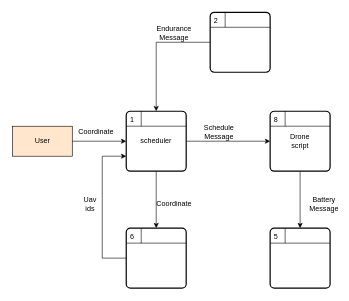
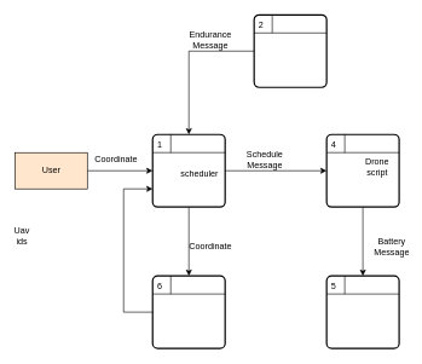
  <mxCell id="0" />
  <mxCell id="1" parent="0" />
  <mxCell id="2" style="edgeStyle=orthogonalEdgeStyle;rounded=0;orthogonalLoop=1;jettySize=auto;html=1;exitX=1;exitY=0.5;exitDx=0;exitDy=0;entryX=0;entryY=0.5;entryDx=0;entryDy=0;" edge="1" parent="1" source="3" target="6"><mxGeometry relative="1" as="geometry" /></mxCell>
  <mxCell id="3" value="User" style="html=1;dashed=0;whitespace=wrap;fillColor=#ffe6cc;" vertex="1" parent="1"><mxGeometry x="20" y="210" width="100" height="50" as="geometry" /></mxCell>
  <mxCell id="4" style="edgeStyle=orthogonalEdgeStyle;rounded=0;orthogonalLoop=1;jettySize=auto;html=1;entryX=0.5;entryY=0;entryDx=0;entryDy=0;" edge="1" parent="1" source="6" target="19"><mxGeometry relative="1" as="geometry" /></mxCell>
  <mxCell id="5" style="edgeStyle=orthogonalEdgeStyle;rounded=0;orthogonalLoop=1;jettySize=auto;html=1;exitX=1;exitY=0.5;exitDx=0;exitDy=0;entryX=0;entryY=0.5;entryDx=0;entryDy=0;" edge="1" parent="1" source="6" target="26"><mxGeometry relative="1" as="geometry" /></mxCell>
  <mxCell id="6" value="" style="rounded=1;whiteSpace=wrap;html=1;absoluteArcSize=1;arcSize=14;strokeWidth=2;" vertex="1" parent="1"><mxGeometry x="210" y="185" width="100" height="100" as="geometry" /></mxCell>
  <mxCell id="7" value="" style="endArrow=none;html=1;exitX=0;exitY=0.25;exitDx=0;exitDy=0;entryX=1;entryY=0.25;entryDx=0;entryDy=0;" edge="1" parent="1" source="6" target="6"><mxGeometry width="50" height="50" relative="1" as="geometry"><mxPoint x="410" y="410" as="sourcePoint" /><mxPoint x="460" y="360" as="targetPoint" /></mxGeometry></mxCell>
  <mxCell id="8" value="" style="endArrow=none;html=1;entryX=0.25;entryY=0;entryDx=0;entryDy=0;" edge="1" parent="1" target="6"><mxGeometry width="50" height="50" relative="1" as="geometry"><mxPoint x="235" y="210" as="sourcePoint" /><mxPoint x="460" y="360" as="targetPoint" /></mxGeometry></mxCell>
  <mxCell id="9" value="1" style="text;html=1;strokeColor=none;fillColor=none;align=center;verticalAlign=middle;whiteSpace=wrap;rounded=0;" vertex="1" parent="1"><mxGeometry x="200" y="190" width="40" height="20" as="geometry" /></mxCell>
- <mxCell id="10" value="scheduler" style="text;html=1;strokeColor=none;fillColor=none;align=center;verticalAlign=middle;whiteSpace=wrap;rounded=0;" vertex="1" parent="1"><mxGeometry x="240" y="225" width="40" height="20" as="geometry" /></mxCell>
+ <mxCell id="10" value="scheduler" style="text;html=1;strokeColor=none;fillColor=none;align=center;verticalAlign=middle;whiteSpace=wrap;rounded=0;" vertex="1" parent="1"><mxGeometry x="255" y="230" width="40" height="20" as="geometry" /></mxCell>
  <mxCell id="11" style="edgeStyle=orthogonalEdgeStyle;rounded=0;orthogonalLoop=1;jettySize=auto;html=1;exitX=0;exitY=0.5;exitDx=0;exitDy=0;entryX=0.5;entryY=0;entryDx=0;entryDy=0;" edge="1" parent="1" source="12" target="6"><mxGeometry relative="1" as="geometry" /></mxCell>
  <mxCell id="12" value="" style="rounded=1;whiteSpace=wrap;html=1;absoluteArcSize=1;arcSize=14;strokeWidth=2;" vertex="1" parent="1"><mxGeometry x="350" y="20" width="100" height="100" as="geometry" /></mxCell>
  <mxCell id="13" value="" style="endArrow=none;html=1;exitX=0;exitY=0.25;exitDx=0;exitDy=0;entryX=1;entryY=0.25;entryDx=0;entryDy=0;" edge="1" source="12" target="12" parent="1"><mxGeometry width="50" height="50" relative="1" as="geometry"><mxPoint x="550" y="245" as="sourcePoint" /><mxPoint x="600" y="195" as="targetPoint" /></mxGeometry></mxCell>
  <mxCell id="14" value="" style="endArrow=none;html=1;entryX=0.25;entryY=0;entryDx=0;entryDy=0;" edge="1" target="12" parent="1"><mxGeometry width="50" height="50" relative="1" as="geometry"><mxPoint x="375" y="45" as="sourcePoint" /><mxPoint x="600" y="195" as="targetPoint" /></mxGeometry></mxCell>
  <mxCell id="15" value="2" style="text;html=1;strokeColor=none;fillColor=none;align=center;verticalAlign=middle;whiteSpace=wrap;rounded=0;" vertex="1" parent="1"><mxGeometry x="340" y="25" width="40" height="20" as="geometry" /></mxCell>
  <mxCell id="16" value="Endurance Message" style="text;html=1;strokeColor=none;fillColor=none;align=center;verticalAlign=middle;whiteSpace=wrap;rounded=0;" vertex="1" parent="1"><mxGeometry x="270" y="45" width="40" height="20" as="geometry" /></mxCell>
  <mxCell id="17" value="Coordinate" style="text;html=1;strokeColor=none;fillColor=none;align=center;verticalAlign=middle;whiteSpace=wrap;rounded=0;" vertex="1" parent="1"><mxGeometry x="140" y="210" width="40" height="20" as="geometry" /></mxCell>
  <mxCell id="18" style="edgeStyle=orthogonalEdgeStyle;rounded=0;orthogonalLoop=1;jettySize=auto;html=1;exitX=0;exitY=0.5;exitDx=0;exitDy=0;entryX=0;entryY=0.75;entryDx=0;entryDy=0;" edge="1" parent="1" source="19" target="6"><mxGeometry relative="1" as="geometry"><Array as="points"><mxPoint x="170" y="430" /><mxPoint x="170" y="260" /></Array></mxGeometry></mxCell>
  <mxCell id="19" value="" style="rounded=1;whiteSpace=wrap;html=1;absoluteArcSize=1;arcSize=14;strokeWidth=2;" vertex="1" parent="1"><mxGeometry x="210" y="380" width="100" height="100" as="geometry" /></mxCell>
  <mxCell id="20" value="" style="endArrow=none;html=1;exitX=0;exitY=0.25;exitDx=0;exitDy=0;entryX=1;entryY=0.25;entryDx=0;entryDy=0;" edge="1" parent="1" source="19" target="19"><mxGeometry width="50" height="50" relative="1" as="geometry"><mxPoint x="410" y="605" as="sourcePoint" /><mxPoint x="460" y="555" as="targetPoint" /></mxGeometry></mxCell>
  <mxCell id="21" value="" style="endArrow=none;html=1;entryX=0.25;entryY=0;entryDx=0;entryDy=0;" edge="1" parent="1" target="19"><mxGeometry width="50" height="50" relative="1" as="geometry"><mxPoint x="235" y="405" as="sourcePoint" /><mxPoint x="460" y="555" as="targetPoint" /></mxGeometry></mxCell>
  <mxCell id="22" value="6" style="text;html=1;strokeColor=none;fillColor=none;align=center;verticalAlign=middle;whiteSpace=wrap;rounded=0;" vertex="1" parent="1"><mxGeometry x="200" y="385" width="40" height="20" as="geometry" /></mxCell>
  <mxCell id="23" value="Coordinate" style="text;html=1;strokeColor=none;fillColor=none;align=center;verticalAlign=middle;whiteSpace=wrap;rounded=0;" vertex="1" parent="1"><mxGeometry x="270" y="330" width="40" height="20" as="geometry" /></mxCell>
- <mxCell id="24" value="Uav ids" style="text;html=1;strokeColor=none;fillColor=none;align=center;verticalAlign=middle;whiteSpace=wrap;rounded=0;" vertex="1" parent="1"><mxGeometry x="130" y="330" width="40" height="20" as="geometry" /></mxCell>
+ <mxCell id="24" value="Uav ids" style="text;html=1;strokeColor=none;fillColor=none;align=center;verticalAlign=middle;whiteSpace=wrap;rounded=0;" vertex="1" parent="1"><mxGeometry x="10" y="315" width="40" height="20" as="geometry" /></mxCell>
  <mxCell id="25" style="edgeStyle=orthogonalEdgeStyle;rounded=0;orthogonalLoop=1;jettySize=auto;html=1;entryX=0.5;entryY=0;entryDx=0;entryDy=0;" edge="1" parent="1" source="26" target="32"><mxGeometry relative="1" as="geometry" /></mxCell>
  <mxCell id="26" value="" style="rounded=1;whiteSpace=wrap;html=1;absoluteArcSize=1;arcSize=14;strokeWidth=2;" vertex="1" parent="1"><mxGeometry x="450" y="185" width="100" height="100" as="geometry" /></mxCell>
  <mxCell id="27" value="" style="endArrow=none;html=1;exitX=0;exitY=0.25;exitDx=0;exitDy=0;entryX=1;entryY=0.25;entryDx=0;entryDy=0;" edge="1" parent="1" source="26" target="26"><mxGeometry width="50" height="50" relative="1" as="geometry"><mxPoint x="650" y="410" as="sourcePoint" /><mxPoint x="700" y="360" as="targetPoint" /></mxGeometry></mxCell>
  <mxCell id="28" value="" style="endArrow=none;html=1;entryX=0.25;entryY=0;entryDx=0;entryDy=0;" edge="1" parent="1" target="26"><mxGeometry width="50" height="50" relative="1" as="geometry"><mxPoint x="475" y="210" as="sourcePoint" /><mxPoint x="700" y="360" as="targetPoint" /></mxGeometry></mxCell>
- <mxCell id="29" value="8" style="text;html=1;strokeColor=none;fillColor=none;align=center;verticalAlign=middle;whiteSpace=wrap;rounded=0;" vertex="1" parent="1"><mxGeometry x="440" y="190" width="40" height="20" as="geometry" /></mxCell>
- <mxCell id="30" value="Drone script" style="text;html=1;strokeColor=none;fillColor=none;align=center;verticalAlign=middle;whiteSpace=wrap;rounded=0;" vertex="1" parent="1"><mxGeometry x="480" y="225" width="40" height="20" as="geometry" /></mxCell>
+ <mxCell id="29" value="4" style="text;html=1;strokeColor=none;fillColor=none;align=center;verticalAlign=middle;whiteSpace=wrap;rounded=0;" vertex="1" parent="1"><mxGeometry x="440" y="190" width="40" height="20" as="geometry" /></mxCell>
+ <mxCell id="30" value="Drone script" style="text;html=1;strokeColor=none;fillColor=none;align=center;verticalAlign=middle;whiteSpace=wrap;rounded=0;" vertex="1" parent="1"><mxGeometry x="500" y="220" width="40" height="20" as="geometry" /></mxCell>
  <mxCell id="31" value="Schedule Message" style="text;html=1;strokeColor=none;fillColor=none;align=center;verticalAlign=middle;whiteSpace=wrap;rounded=0;" vertex="1" parent="1"><mxGeometry x="345" y="210" width="40" height="20" as="geometry" /></mxCell>
  <mxCell id="32" value="" style="rounded=1;whiteSpace=wrap;html=1;absoluteArcSize=1;arcSize=14;strokeWidth=2;" vertex="1" parent="1"><mxGeometry x="450" y="380" width="100" height="100" as="geometry" /></mxCell>
  <mxCell id="33" value="" style="endArrow=none;html=1;exitX=0;exitY=0.25;exitDx=0;exitDy=0;entryX=1;entryY=0.25;entryDx=0;entryDy=0;" edge="1" parent="1" source="32" target="32"><mxGeometry width="50" height="50" relative="1" as="geometry"><mxPoint x="650" y="605" as="sourcePoint" /><mxPoint x="700" y="555" as="targetPoint" /></mxGeometry></mxCell>
  <mxCell id="34" value="" style="endArrow=none;html=1;entryX=0.25;entryY=0;entryDx=0;entryDy=0;" edge="1" parent="1" target="32"><mxGeometry width="50" height="50" relative="1" as="geometry"><mxPoint x="475" y="405" as="sourcePoint" /><mxPoint x="700" y="555" as="targetPoint" /></mxGeometry></mxCell>
  <mxCell id="35" value="5" style="text;html=1;strokeColor=none;fillColor=none;align=center;verticalAlign=middle;whiteSpace=wrap;rounded=0;" vertex="1" parent="1"><mxGeometry x="440" y="385" width="40" height="20" as="geometry" /></mxCell>
  <mxCell id="36" value="Battery Message" style="text;html=1;strokeColor=none;fillColor=none;align=center;verticalAlign=middle;whiteSpace=wrap;rounded=0;" vertex="1" parent="1"><mxGeometry x="520" y="330" width="40" height="20" as="geometry" /></mxCell>
